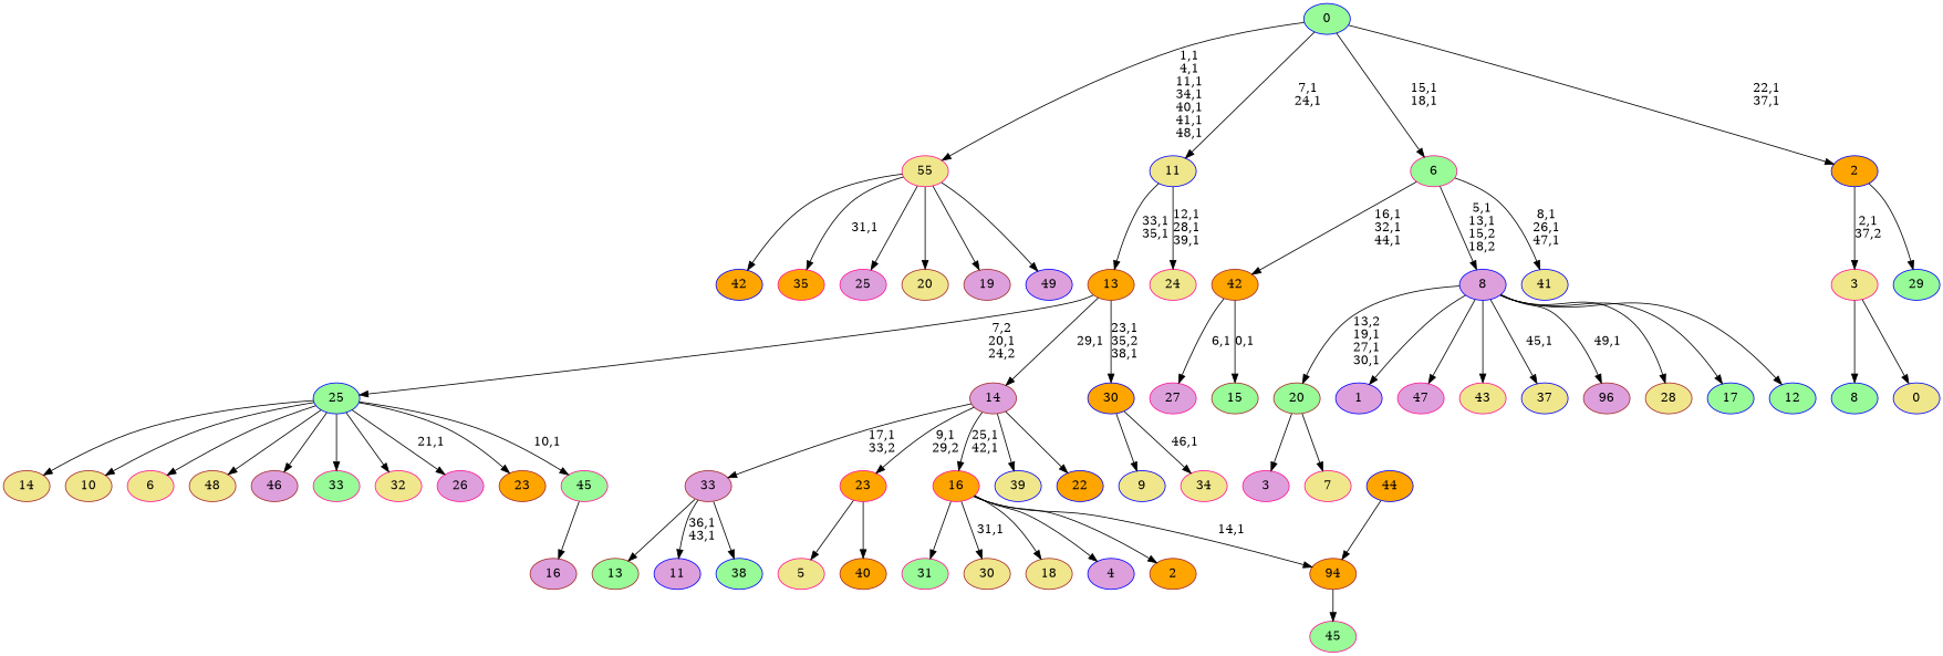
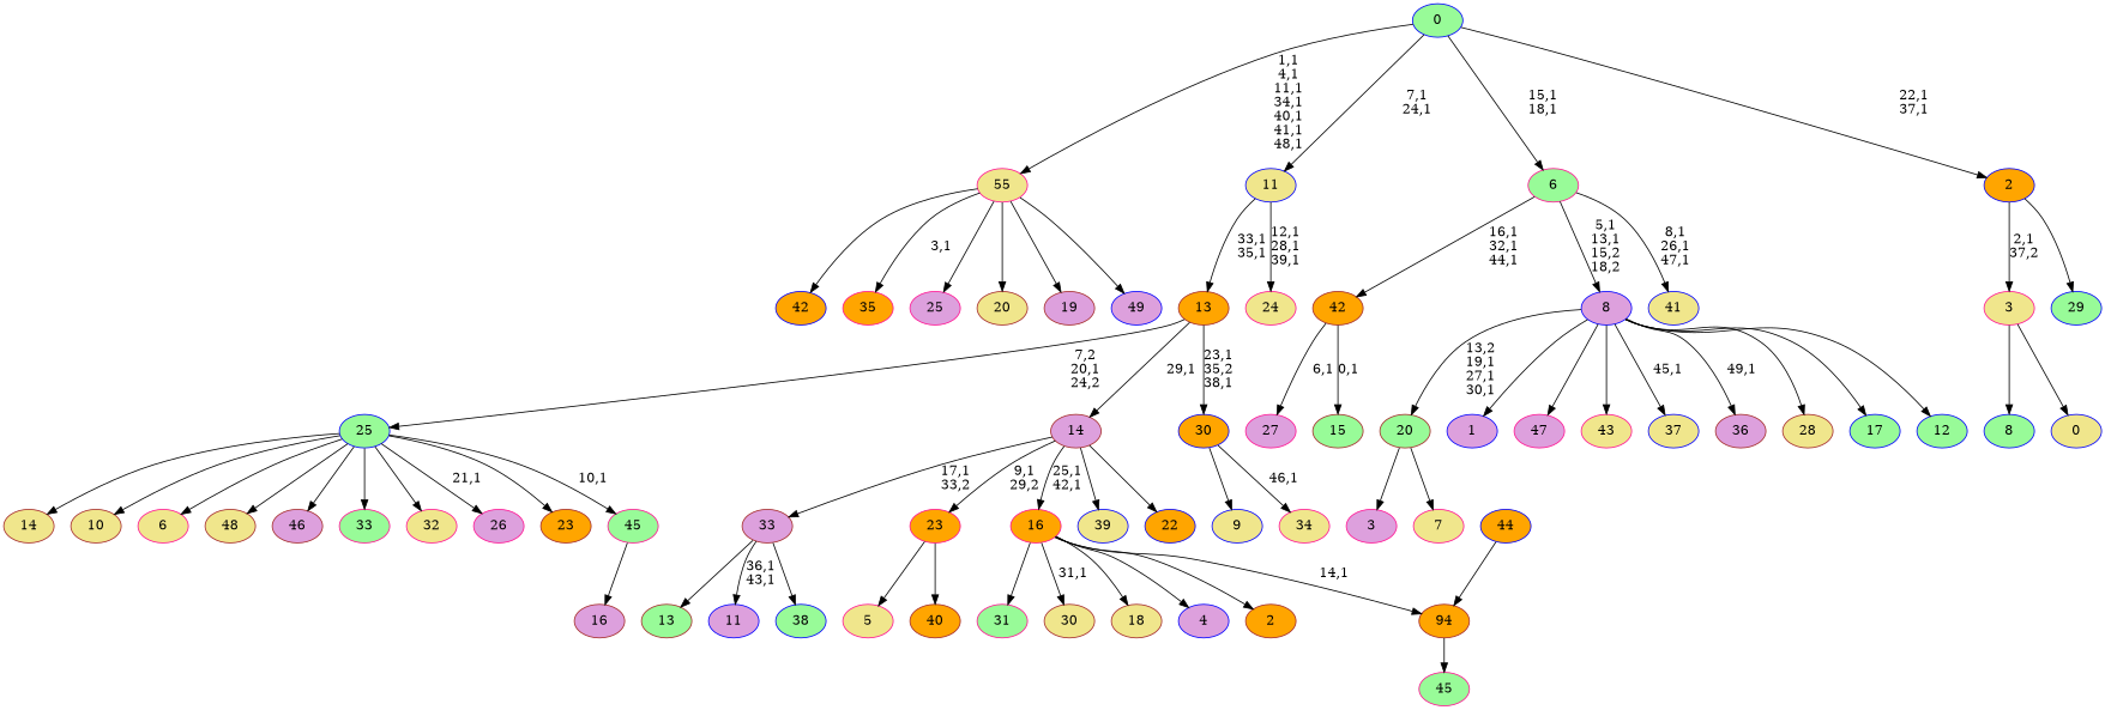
  digraph {
    node [color=blue fillcolor=khaki style=filled]
    n1 [fillcolor=plum label=49]
    n2 [color=brown label=48]
    n3 [color=deeppink fillcolor=plum label=47]
    n4 [color=brown fillcolor=plum label=46]
    n5 [color=deeppink fillcolor=palegreen label=45]
    n6 [fillcolor=orange label=44]
    94 [color=brown fillcolor=orange]
    n8 [color=deeppink label=43]
    n9 [fillcolor=orange label=42]
    n10 [label=41]
    n11 [color=brown fillcolor=orange label=40]
    n12 [label=39]
    n13 [fillcolor=palegreen label=38]
    n14 [label=37]
-   n15 [color=brown fillcolor=plum label=96]
+   n15 [color=brown fillcolor=plum label=36]
    n16 [color=deeppink fillcolor=orange label=35]
    n17 [color=deeppink label=34]
    n18 [color=deeppink fillcolor=palegreen label=33]
    n19 [color=deeppink label=32]
    n20 [color=deeppink fillcolor=palegreen label=31]
    n21 [color=brown label=30]
    n22 [fillcolor=palegreen label=29]
    n23 [color=brown label=28]
    n24 [color=deeppink fillcolor=plum label=27]
    n25 [color=deeppink fillcolor=plum label=26]
    n26 [color=deeppink fillcolor=plum label=25]
    n27 [color=deeppink label=24]
    n28 [color=brown fillcolor=orange label=23]
    n29 [fillcolor=orange label=22]
    n30 [color=brown label=20]
    n31 [color=brown fillcolor=plum label=19]
    55 [color=deeppink]
    n33 [color=brown label=18]
    n34 [fillcolor=palegreen label=17]
    n35 [color=brown fillcolor=plum label=16]
    45 [color=deeppink fillcolor=palegreen]
    n37 [color=brown fillcolor=palegreen label=15]
    42 [color=brown fillcolor=orange]
    n39 [color=brown label=14]
    n40 [color=brown fillcolor=palegreen label=13]
    n41 [fillcolor=palegreen label=12]
    n42 [fillcolor=plum label=11]
    33 [color=brown fillcolor=plum]
    n44 [color=brown label=10]
    n45 [label=9]
    30 [fillcolor=orange]
    n47 [fillcolor=palegreen label=8]
    n48 [color=deeppink label=7]
    n49 [color=deeppink label=6]
    25 [fillcolor=palegreen]
    n51 [color=deeppink label=5]
    23 [color=deeppink fillcolor=orange]
    n53 [fillcolor=plum label=4]
    n54 [color=deeppink fillcolor=plum label=3]
    20 [color=brown fillcolor=palegreen]
    n56 [color=brown fillcolor=orange label=2]
    16 [color=deeppink fillcolor=orange]
    14 [color=brown fillcolor=plum]
    13 [color=brown fillcolor=orange]
    11
    n61 [fillcolor=plum label=1]
    8 [fillcolor=plum]
    6 [color=deeppink fillcolor=palegreen]
    n64 [label=0]
    3 [color=deeppink]
    2 [fillcolor=orange]
    0 [fillcolor=palegreen]
    n6 -> 94
    94 -> n5
    55 -> n1
    55 -> n9
-   55 -> n16 [label="31,1"]
+   55 -> n16 [label="3,1"]
    55 -> n26
    55 -> n30
    55 -> n31
    45 -> n35
    42 -> n24 [label="6,1"]
    42 -> n37 [label="0,1"]
    33 -> n13
    33 -> n40
    33 -> n42 [label="36,1\n43,1"]
    30 -> n17 [label="46,1"]
    30 -> n45
    25 -> n2
    25 -> n4
    25 -> n18
    25 -> n19
    25 -> n25 [label="21,1"]
    25 -> n28
    25 -> 45 [label="10,1"]
    25 -> n39
    25 -> n44
    25 -> n49
    23 -> n11
    23 -> n51
    20 -> n48
    20 -> n54
    16 -> 94 [label="14,1"]
    16 -> n20
    16 -> n21 [label="31,1"]
    16 -> n33
    16 -> n53
    16 -> n56
    14 -> n12
    14 -> n29
    14 -> 33 [label="17,1\n33,2"]
    14 -> 23 [label="9,1\n29,2"]
    14 -> 16 [label="25,1\n42,1"]
    13 -> 30 [label="23,1\n35,2\n38,1"]
    13 -> 25 [label="7,2\n20,1\n24,2"]
    13 -> 14 [label="29,1"]
    11 -> n27 [label="12,1\n28,1\n39,1"]
    11 -> 13 [label="33,1\n35,1"]
    8 -> n3
    8 -> n8
    8 -> n14 [label="45,1"]
    8 -> n15 [label="49,1"]
    8 -> n23
    8 -> n34
    8 -> n41
    8 -> 20 [label="13,2\n19,1\n27,1\n30,1"]
    8 -> n61
    6 -> n10 [label="8,1\n26,1\n47,1"]
    6 -> 42 [label="16,1\n32,1\n44,1"]
    6 -> 8 [label="5,1\n13,1\n15,2\n18,2"]
    3 -> n47
    3 -> n64
    2 -> n22
    2 -> 3 [label="2,1\n37,2"]
    0 -> 55 [label="1,1\n4,1\n11,1\n34,1\n40,1\n41,1\n48,1"]
    0 -> 11 [label="7,1\n24,1"]
    0 -> 6 [label="15,1\n18,1"]
    0 -> 2 [label="22,1\n37,1"]
  }
